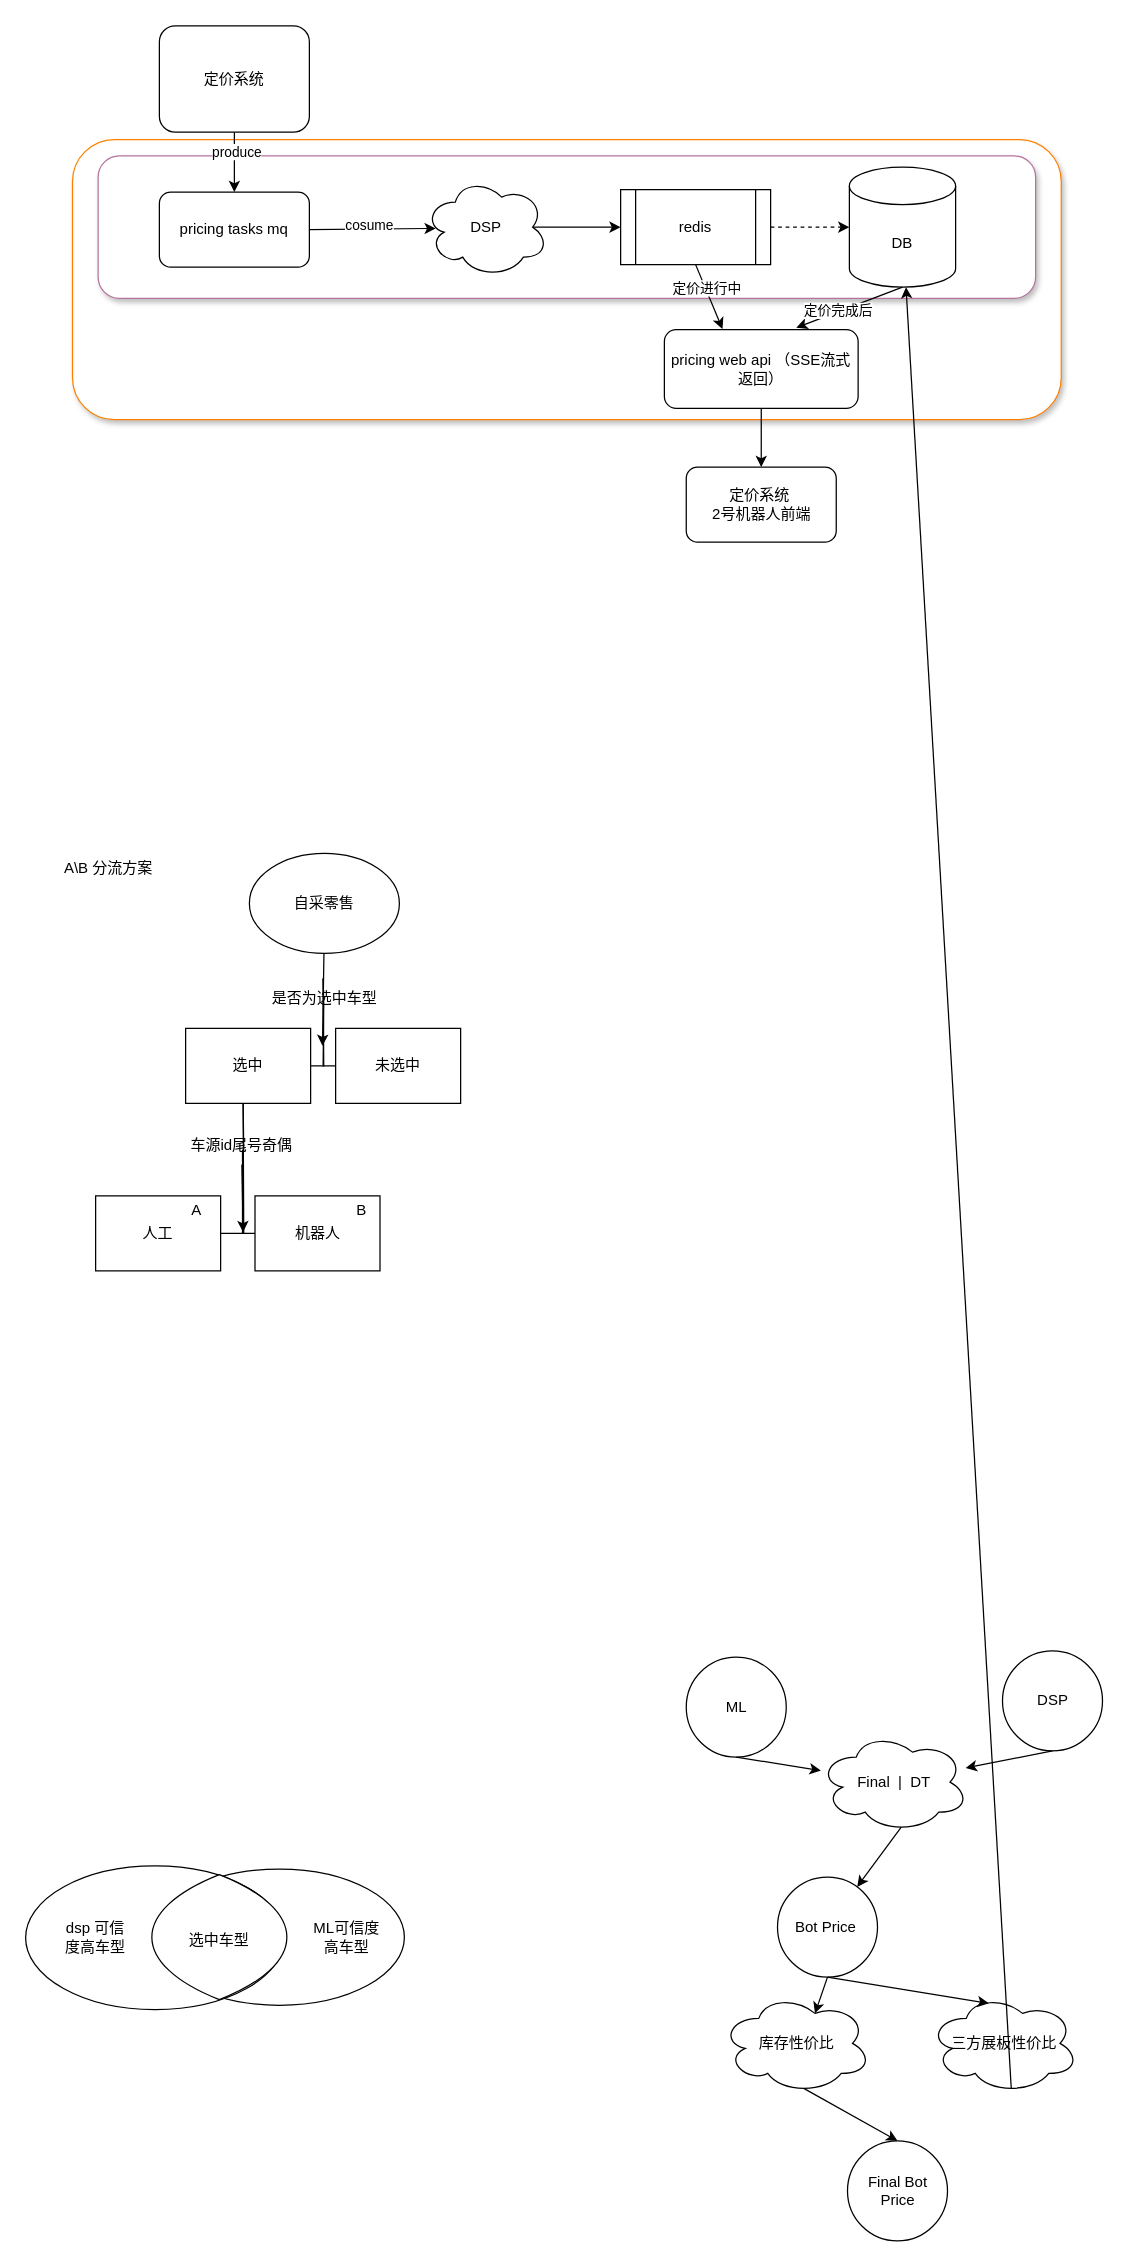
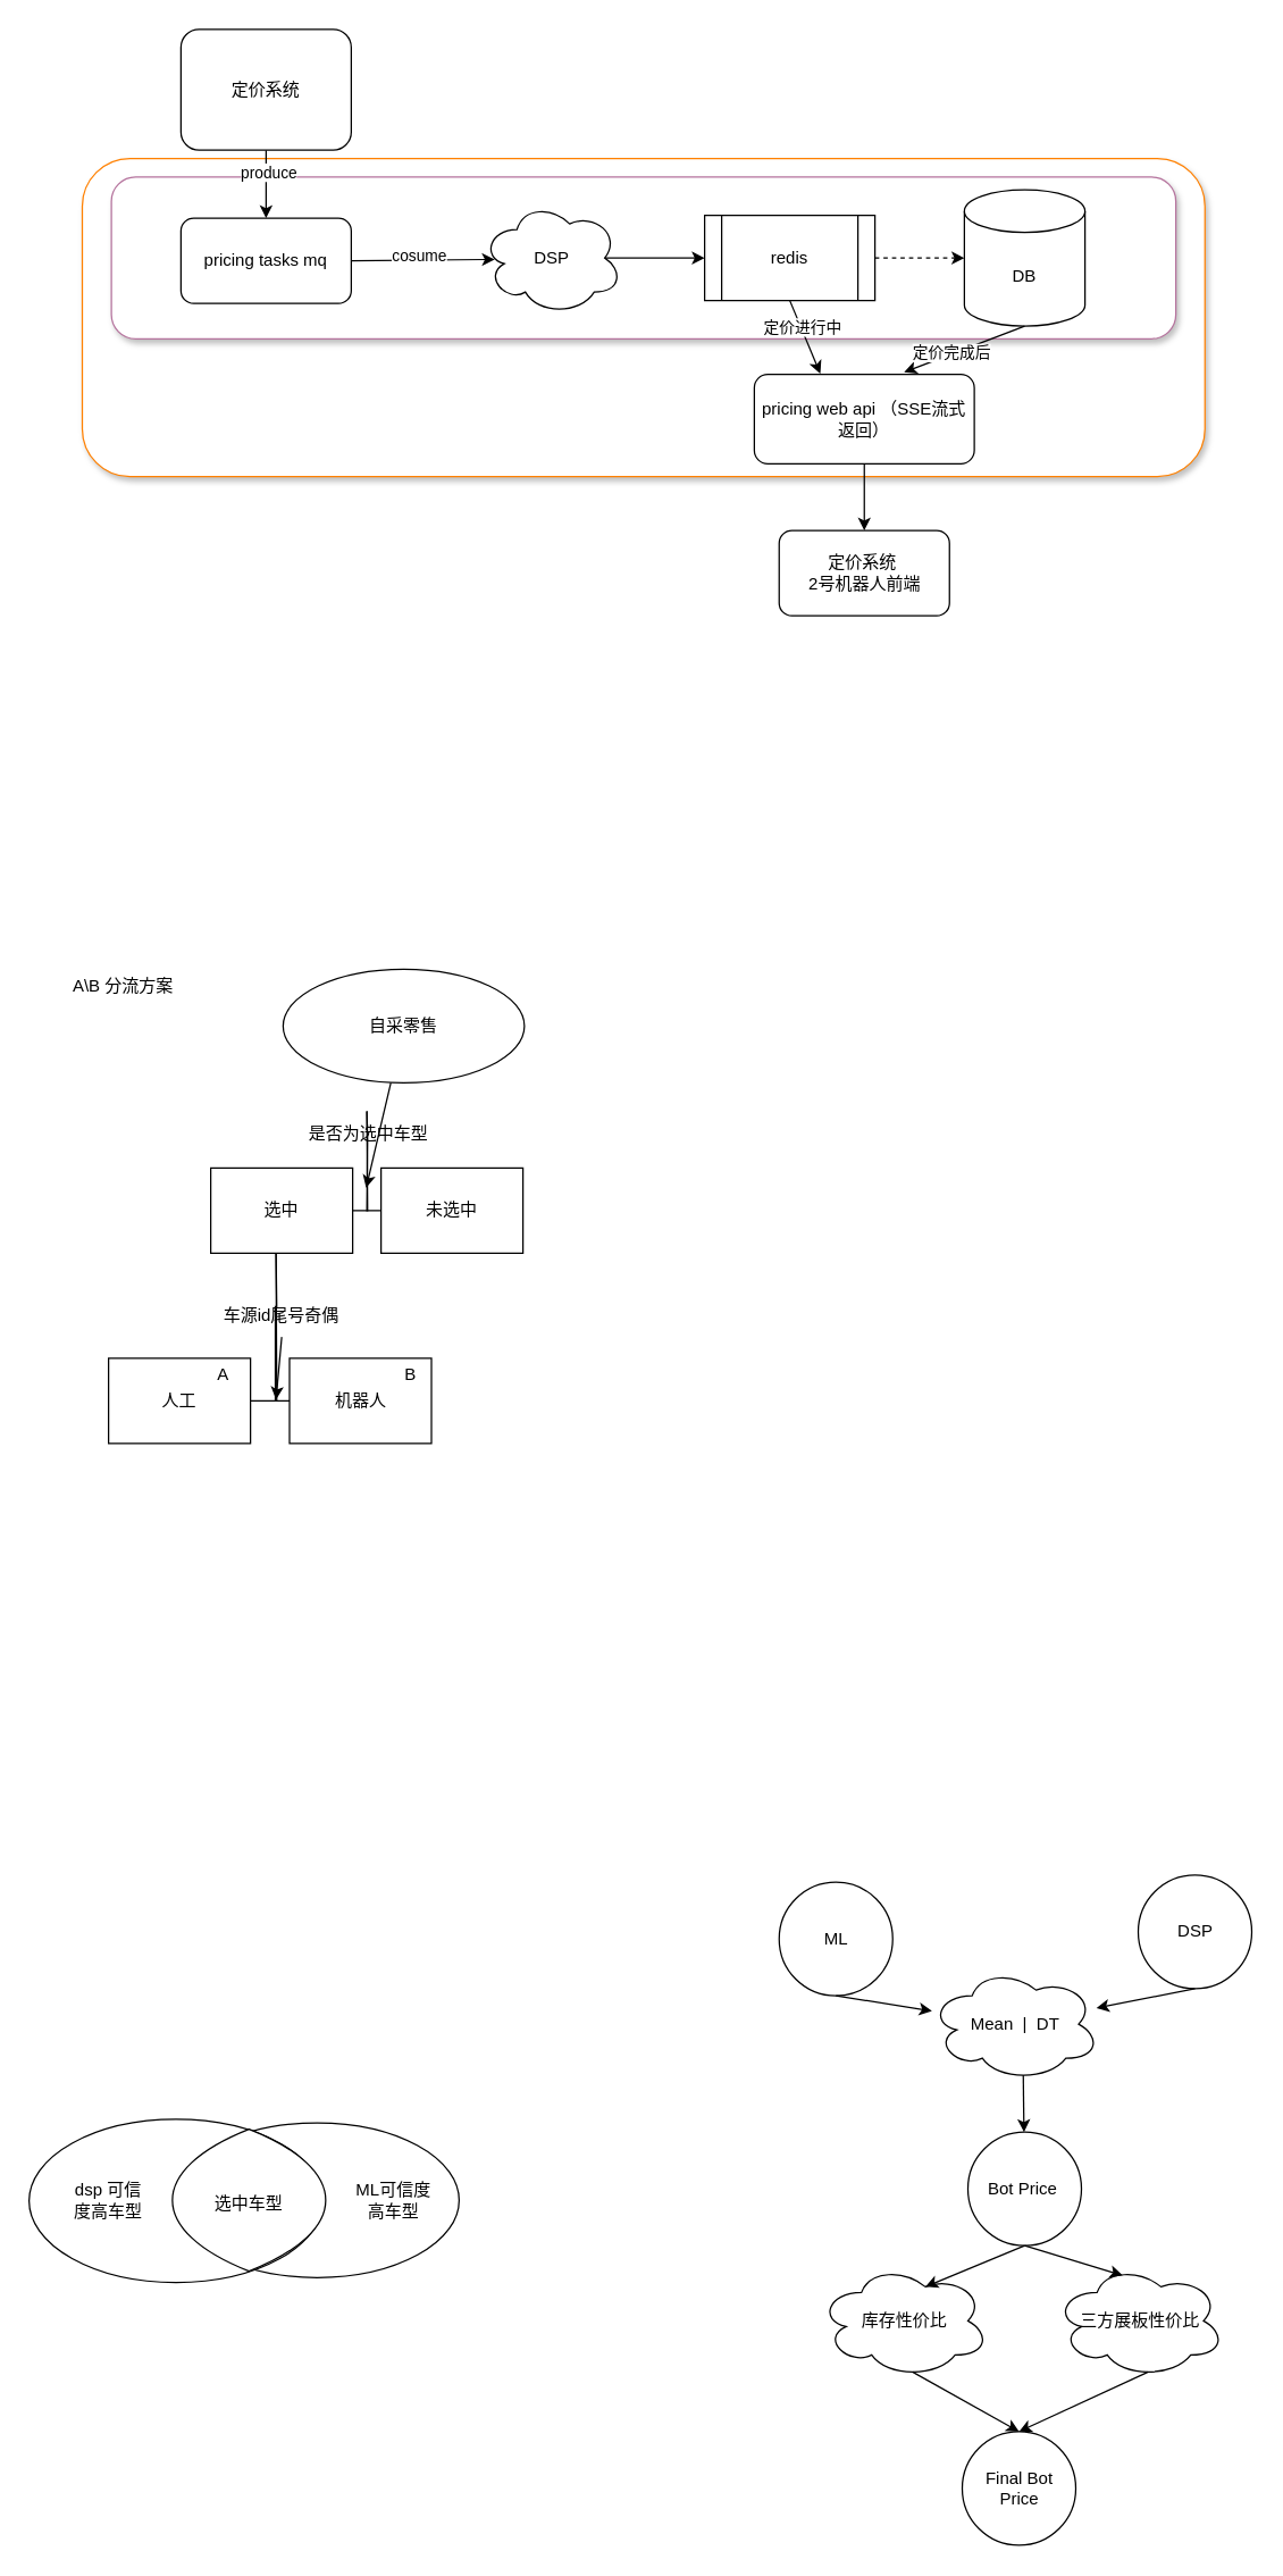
  <mxCell id="0" />
  <mxCell id="1" parent="0" />
  <mxCell id="2" value="" style="rounded=1;whiteSpace=wrap;html=1;strokeColor=#FF8000;shadow=1;" parent="1" vertex="1"><mxGeometry x="57.5" y="111" width="791" height="224" as="geometry" /></mxCell>
  <mxCell id="3" value="" style="rounded=1;whiteSpace=wrap;html=1;strokeColor=#B5739D;shadow=1;" parent="1" vertex="1"><mxGeometry x="78" y="124" width="750" height="114" as="geometry" /></mxCell>
  <mxCell id="4" value="pricing tasks mq" style="rounded=1;whiteSpace=wrap;html=1;" parent="1" vertex="1"><mxGeometry x="127" y="153" width="120" height="60" as="geometry" /></mxCell>
  <mxCell id="5" value="DSP" style="ellipse;shape=cloud;whiteSpace=wrap;html=1;" parent="1" vertex="1"><mxGeometry x="339" y="141" width="99" height="80" as="geometry" /></mxCell>
  <mxCell id="6" value="" style="endArrow=classic;html=1;rounded=0;entryX=0.092;entryY=0.513;entryDx=0;entryDy=0;entryPerimeter=0;exitX=1;exitY=0.5;exitDx=0;exitDy=0;" parent="1" source="4" target="5" edge="1"><mxGeometry width="50" height="50" relative="1" as="geometry"><mxPoint x="255" y="270" as="sourcePoint" /><mxPoint x="305" y="220" as="targetPoint" /></mxGeometry></mxCell>
  <mxCell id="7" value="cosume" style="edgeLabel;html=1;align=center;verticalAlign=middle;resizable=0;points=[];" parent="6" vertex="1" connectable="0"><mxGeometry x="-0.06" y="3" relative="1" as="geometry"><mxPoint as="offset" /></mxGeometry></mxCell>
  <mxCell id="8" value="redis" style="shape=process;whiteSpace=wrap;html=1;backgroundOutline=1;" parent="1" vertex="1"><mxGeometry x="496" y="151" width="120" height="60" as="geometry" /></mxCell>
  <mxCell id="9" value="" style="endArrow=classic;html=1;rounded=0;entryX=0;entryY=0.5;entryDx=0;entryDy=0;exitX=0.875;exitY=0.5;exitDx=0;exitDy=0;exitPerimeter=0;" parent="1" source="5" target="8" edge="1"><mxGeometry width="50" height="50" relative="1" as="geometry"><mxPoint x="439" y="268" as="sourcePoint" /><mxPoint x="548" y="179" as="targetPoint" /></mxGeometry></mxCell>
  <mxCell id="10" value="DB" style="shape=cylinder3;whiteSpace=wrap;html=1;boundedLbl=1;backgroundOutline=1;size=15;" parent="1" vertex="1"><mxGeometry x="679" y="133" width="85" height="96" as="geometry" /></mxCell>
  <mxCell id="11" value="" style="endArrow=classic;html=1;rounded=0;entryX=0.5;entryY=0;entryDx=0;entryDy=0;exitX=0.5;exitY=1;exitDx=0;exitDy=0;" parent="1" source="13" target="4" edge="1"><mxGeometry width="50" height="50" relative="1" as="geometry"><mxPoint x="184" y="69" as="sourcePoint" /><mxPoint x="181" y="153" as="targetPoint" /></mxGeometry></mxCell>
  <mxCell id="12" value="produce" style="edgeLabel;html=1;align=center;verticalAlign=middle;resizable=0;points=[];" parent="11" vertex="1" connectable="0"><mxGeometry x="-0.364" y="1" relative="1" as="geometry"><mxPoint as="offset" /></mxGeometry></mxCell>
  <mxCell id="13" value="定价系统" style="rounded=1;whiteSpace=wrap;html=1;" parent="1" vertex="1"><mxGeometry x="127" y="20" width="120" height="85" as="geometry" /></mxCell>
  <mxCell id="14" value="pricing web api （SSE流式返回）" style="rounded=1;whiteSpace=wrap;html=1;" parent="1" vertex="1"><mxGeometry x="531" y="263" width="155" height="63" as="geometry" /></mxCell>
  <mxCell id="15" value="" style="endArrow=classic;html=1;rounded=0;exitX=0.5;exitY=1;exitDx=0;exitDy=0;entryX=0.3;entryY=-0.008;entryDx=0;entryDy=0;entryPerimeter=0;" parent="1" source="8" target="14" edge="1"><mxGeometry width="50" height="50" relative="1" as="geometry"><mxPoint x="605" y="280" as="sourcePoint" /><mxPoint x="655" y="230" as="targetPoint" /></mxGeometry></mxCell>
  <mxCell id="16" value="定价进行中" style="edgeLabel;html=1;align=center;verticalAlign=middle;resizable=0;points=[];" parent="15" vertex="1" connectable="0"><mxGeometry x="-0.298" y="1" relative="1" as="geometry"><mxPoint as="offset" /></mxGeometry></mxCell>
  <mxCell id="17" value="" style="endArrow=classic;html=1;rounded=0;exitX=0.5;exitY=1;exitDx=0;exitDy=0;exitPerimeter=0;entryX=0.681;entryY=-0.024;entryDx=0;entryDy=0;entryPerimeter=0;" parent="1" source="10" target="14" edge="1"><mxGeometry width="50" height="50" relative="1" as="geometry"><mxPoint x="964" y="276" as="sourcePoint" /><mxPoint x="1014" y="226" as="targetPoint" /></mxGeometry></mxCell>
  <mxCell id="18" value="定价完成后" style="edgeLabel;html=1;align=center;verticalAlign=middle;resizable=0;points=[];" parent="17" vertex="1" connectable="0"><mxGeometry x="0.198" y="-1" relative="1" as="geometry"><mxPoint x="-1" as="offset" /></mxGeometry></mxCell>
  <mxCell id="19" value="定价系统&amp;nbsp;&lt;div&gt;2号机器人前端&lt;/div&gt;" style="rounded=1;whiteSpace=wrap;html=1;" parent="1" vertex="1"><mxGeometry x="548.5" y="373" width="120" height="60" as="geometry" /></mxCell>
  <mxCell id="20" value="" style="endArrow=classic;html=1;rounded=0;exitX=0.5;exitY=1;exitDx=0;exitDy=0;entryX=0.5;entryY=0;entryDx=0;entryDy=0;" parent="1" source="14" target="19" edge="1"><mxGeometry width="50" height="50" relative="1" as="geometry"><mxPoint x="739" y="408" as="sourcePoint" /><mxPoint x="789" y="358" as="targetPoint" /></mxGeometry></mxCell>
  <mxCell id="21" value="" style="endArrow=classic;html=1;rounded=0;exitX=1;exitY=0.5;exitDx=0;exitDy=0;entryX=0;entryY=0.5;entryDx=0;entryDy=0;entryPerimeter=0;dashed=1;" parent="1" source="8" target="10" edge="1"><mxGeometry width="50" height="50" relative="1" as="geometry"><mxPoint x="653" y="203" as="sourcePoint" /><mxPoint x="717" y="181" as="targetPoint" /></mxGeometry></mxCell>
  <mxCell id="22" value="" style="edgeStyle=orthogonalEdgeStyle;sourcePerimeterSpacing=0;targetPerimeterSpacing=0;startArrow=none;endArrow=none;rounded=0;targetPortConstraint=eastwest;sourcePortConstraint=northsouth;curved=0;rounded=0;" edge="1" target="24" parent="1"><mxGeometry relative="1" as="geometry"><mxPoint x="194" y="882" as="sourcePoint" /></mxGeometry></mxCell>
  <mxCell id="23" value="" style="edgeStyle=orthogonalEdgeStyle;sourcePerimeterSpacing=0;targetPerimeterSpacing=0;startArrow=none;endArrow=none;rounded=0;targetPortConstraint=eastwest;sourcePortConstraint=northsouth;curved=0;rounded=0;" edge="1" target="25" parent="1"><mxGeometry relative="1" as="geometry"><mxPoint x="194" y="882" as="sourcePoint" /></mxGeometry></mxCell>
  <mxCell id="24" value="人工" style="whiteSpace=wrap;html=1;align=center;verticalAlign=middle;treeFolding=1;treeMoving=1;" vertex="1" parent="1"><mxGeometry x="76" y="956" width="100" height="60" as="geometry" /></mxCell>
  <mxCell id="25" value="机器人" style="whiteSpace=wrap;html=1;align=center;verticalAlign=middle;treeFolding=1;treeMoving=1;" vertex="1" parent="1"><mxGeometry x="203.5" y="956" width="100" height="60" as="geometry" /></mxCell>
- <mxCell id="26" value="车源id尾号奇偶" style="text;html=1;align=center;verticalAlign=middle;whiteSpace=wrap;rounded=0;" vertex="1" parent="1"><mxGeometry x="141" y="901" width="104" height="30" as="geometry" /></mxCell>
+ <mxCell id="26" value="车源id尾号奇偶" style="text;html=1;align=center;verticalAlign=middle;whiteSpace=wrap;rounded=0;" vertex="1" parent="1"><mxGeometry x="146" y="911" width="104" height="30" as="geometry" /></mxCell>
  <mxCell id="27" value="" style="edgeStyle=orthogonalEdgeStyle;sourcePerimeterSpacing=0;targetPerimeterSpacing=0;startArrow=none;endArrow=none;rounded=0;targetPortConstraint=eastwest;sourcePortConstraint=northsouth;curved=0;rounded=0;" edge="1" target="29" parent="1"><mxGeometry relative="1" as="geometry"><mxPoint x="258" y="782" as="sourcePoint" /></mxGeometry></mxCell>
  <mxCell id="28" value="" style="edgeStyle=orthogonalEdgeStyle;sourcePerimeterSpacing=0;targetPerimeterSpacing=0;startArrow=none;endArrow=none;rounded=0;targetPortConstraint=eastwest;sourcePortConstraint=northsouth;curved=0;rounded=0;" edge="1" target="30" parent="1"><mxGeometry relative="1" as="geometry"><mxPoint x="258" y="782" as="sourcePoint" /></mxGeometry></mxCell>
  <mxCell id="29" value="选中" style="whiteSpace=wrap;html=1;align=center;verticalAlign=middle;treeFolding=1;treeMoving=1;" vertex="1" parent="1"><mxGeometry x="148" y="822" width="100" height="60" as="geometry" /></mxCell>
  <mxCell id="30" value="未选中" style="whiteSpace=wrap;html=1;align=center;verticalAlign=middle;treeFolding=1;treeMoving=1;" vertex="1" parent="1"><mxGeometry x="268" y="822" width="100" height="60" as="geometry" /></mxCell>
  <mxCell id="31" value="是否为选中车型" style="text;html=1;align=center;verticalAlign=middle;whiteSpace=wrap;rounded=0;" vertex="1" parent="1"><mxGeometry x="203.5" y="783" width="111" height="30" as="geometry" /></mxCell>
  <mxCell id="32" value="" style="endArrow=classic;html=1;rounded=0;" edge="1" parent="1" source="33"><mxGeometry width="50" height="50" relative="1" as="geometry"><mxPoint x="260.5" y="770" as="sourcePoint" /><mxPoint x="257.5" y="836" as="targetPoint" /></mxGeometry></mxCell>
- <mxCell id="33" value="自采零售" style="ellipse;whiteSpace=wrap;html=1;" vertex="1" parent="1"><mxGeometry x="199" y="682" width="120" height="80" as="geometry" /></mxCell>
+ <mxCell id="33" value="自采零售" style="ellipse;whiteSpace=wrap;html=1;" vertex="1" parent="1"><mxGeometry x="199" y="682" width="170" height="80" as="geometry" /></mxCell>
  <mxCell id="34" value="" style="endArrow=classic;html=1;rounded=0;exitX=0.5;exitY=1;exitDx=0;exitDy=0;" edge="1" parent="1" source="26"><mxGeometry width="50" height="50" relative="1" as="geometry"><mxPoint x="378" y="1162" as="sourcePoint" /><mxPoint x="194" y="985" as="targetPoint" /></mxGeometry></mxCell>
  <mxCell id="35" value="A\B 分流方案" style="text;html=1;align=center;verticalAlign=middle;whiteSpace=wrap;rounded=0;" vertex="1" parent="1"><mxGeometry x="48" y="679" width="77" height="30" as="geometry" /></mxCell>
  <mxCell id="36" value="" style="ellipse;whiteSpace=wrap;html=1;" vertex="1" parent="1"><mxGeometry x="123" y="1494.5" width="200" height="109" as="geometry" /></mxCell>
  <mxCell id="37" value="" style="ellipse;whiteSpace=wrap;html=1;" vertex="1" parent="1"><mxGeometry x="20" y="1492" width="207" height="115" as="geometry" /></mxCell>
  <mxCell id="38" value="" style="whiteSpace=wrap;html=1;shape=mxgraph.basic.pointed_oval" vertex="1" parent="1"><mxGeometry x="103" y="1499" width="144" height="100" as="geometry" /></mxCell>
  <mxCell id="39" value="选中车型" style="text;strokeColor=none;fillColor=none;align=left;verticalAlign=top;spacingLeft=4;spacingRight=4;overflow=hidden;rotatable=0;points=[[0,0.5],[1,0.5]];portConstraint=eastwest;whiteSpace=wrap;html=1;" vertex="1" parent="1"><mxGeometry x="145" y="1538" width="60" height="26" as="geometry" /></mxCell>
  <mxCell id="40" value="dsp 可信度高车型" style="text;html=1;align=center;verticalAlign=middle;whiteSpace=wrap;rounded=0;" vertex="1" parent="1"><mxGeometry x="46" y="1534" width="60" height="30" as="geometry" /></mxCell>
  <mxCell id="41" value="ML可信度高车型" style="text;html=1;align=center;verticalAlign=middle;whiteSpace=wrap;rounded=0;" vertex="1" parent="1"><mxGeometry x="247" y="1534" width="60" height="30" as="geometry" /></mxCell>
  <mxCell id="42" value="ML" style="ellipse;whiteSpace=wrap;html=1;aspect=fixed;" vertex="1" parent="1"><mxGeometry x="548.5" y="1325" width="80" height="80" as="geometry" /></mxCell>
  <mxCell id="43" value="DSP" style="ellipse;whiteSpace=wrap;html=1;aspect=fixed;" vertex="1" parent="1"><mxGeometry x="801.5" y="1320" width="80" height="80" as="geometry" /></mxCell>
- <mxCell id="44" value="Bot Price&amp;nbsp;" style="ellipse;whiteSpace=wrap;html=1;aspect=fixed;" vertex="1" parent="1"><mxGeometry x="621.5" y="1501" width="80" height="80" as="geometry" /></mxCell>
+ <mxCell id="44" value="Bot Price&amp;nbsp;" style="ellipse;whiteSpace=wrap;html=1;aspect=fixed;" vertex="1" parent="1"><mxGeometry x="681.5" y="1501" width="80" height="80" as="geometry" /></mxCell>
  <mxCell id="45" value="" style="endArrow=classic;html=1;rounded=0;exitX=0.5;exitY=1;exitDx=0;exitDy=0;" edge="1" parent="1" source="42" target="47"><mxGeometry width="50" height="50" relative="1" as="geometry"><mxPoint x="484.5" y="1471" as="sourcePoint" /><mxPoint x="534.5" y="1421" as="targetPoint" /></mxGeometry></mxCell>
  <mxCell id="46" value="" style="endArrow=classic;html=1;rounded=0;exitX=0.5;exitY=1;exitDx=0;exitDy=0;" edge="1" parent="1" source="43" target="47"><mxGeometry width="50" height="50" relative="1" as="geometry"><mxPoint x="659.5" y="1347" as="sourcePoint" /><mxPoint x="783.5" y="1390" as="targetPoint" /></mxGeometry></mxCell>
- <mxCell id="47" value="Final&amp;nbsp; |&amp;nbsp; DT" style="ellipse;shape=cloud;whiteSpace=wrap;html=1;" vertex="1" parent="1"><mxGeometry x="654.5" y="1385" width="120" height="80" as="geometry" /></mxCell>
+ <mxCell id="47" value="Mean&amp;nbsp; |&amp;nbsp; DT" style="ellipse;shape=cloud;whiteSpace=wrap;html=1;" vertex="1" parent="1"><mxGeometry x="654.5" y="1385" width="120" height="80" as="geometry" /></mxCell>
  <mxCell id="48" value="" style="endArrow=classic;html=1;rounded=0;exitX=0.55;exitY=0.95;exitDx=0;exitDy=0;exitPerimeter=0;" edge="1" parent="1" source="47" target="44"><mxGeometry width="50" height="50" relative="1" as="geometry"><mxPoint x="867.5" y="1489" as="sourcePoint" /><mxPoint x="917.5" y="1439" as="targetPoint" /></mxGeometry></mxCell>
  <mxCell id="49" value="库存性价比" style="ellipse;shape=cloud;whiteSpace=wrap;html=1;" vertex="1" parent="1"><mxGeometry x="576.5" y="1594" width="120" height="80" as="geometry" /></mxCell>
  <mxCell id="50" value="三方展板性价比" style="ellipse;shape=cloud;whiteSpace=wrap;html=1;" vertex="1" parent="1"><mxGeometry x="742.5" y="1594" width="120" height="80" as="geometry" /></mxCell>
  <mxCell id="51" value="" style="endArrow=classic;html=1;rounded=0;exitX=0.5;exitY=1;exitDx=0;exitDy=0;entryX=0.4;entryY=0.1;entryDx=0;entryDy=0;entryPerimeter=0;" edge="1" parent="1" source="44" target="50"><mxGeometry width="50" height="50" relative="1" as="geometry"><mxPoint x="852.5" y="1582" as="sourcePoint" /><mxPoint x="934.5" y="1606" as="targetPoint" /></mxGeometry></mxCell>
  <mxCell id="52" value="" style="endArrow=classic;html=1;rounded=0;exitX=0.5;exitY=1;exitDx=0;exitDy=0;entryX=0.625;entryY=0.2;entryDx=0;entryDy=0;entryPerimeter=0;" edge="1" parent="1" source="44" target="49"><mxGeometry width="50" height="50" relative="1" as="geometry"><mxPoint x="268.5" y="1631" as="sourcePoint" /><mxPoint x="510.5" y="1548" as="targetPoint" /></mxGeometry></mxCell>
- <mxCell id="53" value="" style="endArrow=classic;html=1;rounded=0;exitX=0.55;exitY=0.95;exitDx=0;exitDy=0;exitPerimeter=0;" edge="1" parent="1" source="50" target="10"><mxGeometry width="50" height="50" relative="1" as="geometry"><mxPoint x="965.5" y="1722" as="sourcePoint" /><mxPoint x="1047.5" y="1746" as="targetPoint" /></mxGeometry></mxCell>
+ <mxCell id="53" value="" style="endArrow=classic;html=1;rounded=0;exitX=0.55;exitY=0.95;exitDx=0;exitDy=0;exitPerimeter=0;entryX=0.5;entryY=0;entryDx=0;entryDy=0;" edge="1" parent="1" source="50" target="55"><mxGeometry width="50" height="50" relative="1" as="geometry"><mxPoint x="965.5" y="1722" as="sourcePoint" /><mxPoint x="1047.5" y="1746" as="targetPoint" /></mxGeometry></mxCell>
  <mxCell id="54" value="" style="endArrow=classic;html=1;rounded=0;exitX=0.55;exitY=0.95;exitDx=0;exitDy=0;exitPerimeter=0;entryX=0.5;entryY=0;entryDx=0;entryDy=0;" edge="1" parent="1" source="49" target="55"><mxGeometry width="50" height="50" relative="1" as="geometry"><mxPoint x="574.5" y="1696" as="sourcePoint" /><mxPoint x="656.5" y="1720" as="targetPoint" /></mxGeometry></mxCell>
  <mxCell id="55" value="Final Bot Price" style="ellipse;whiteSpace=wrap;html=1;aspect=fixed;" vertex="1" parent="1"><mxGeometry x="677.5" y="1712" width="80" height="80" as="geometry" /></mxCell>
  <mxCell id="56" value="A" style="text;html=1;align=center;verticalAlign=middle;whiteSpace=wrap;rounded=0;" vertex="1" parent="1"><mxGeometry x="127" y="953" width="60" height="30" as="geometry" /></mxCell>
  <mxCell id="57" value="B" style="text;html=1;align=center;verticalAlign=middle;whiteSpace=wrap;rounded=0;" vertex="1" parent="1"><mxGeometry x="259" y="953" width="60" height="30" as="geometry" /></mxCell>
